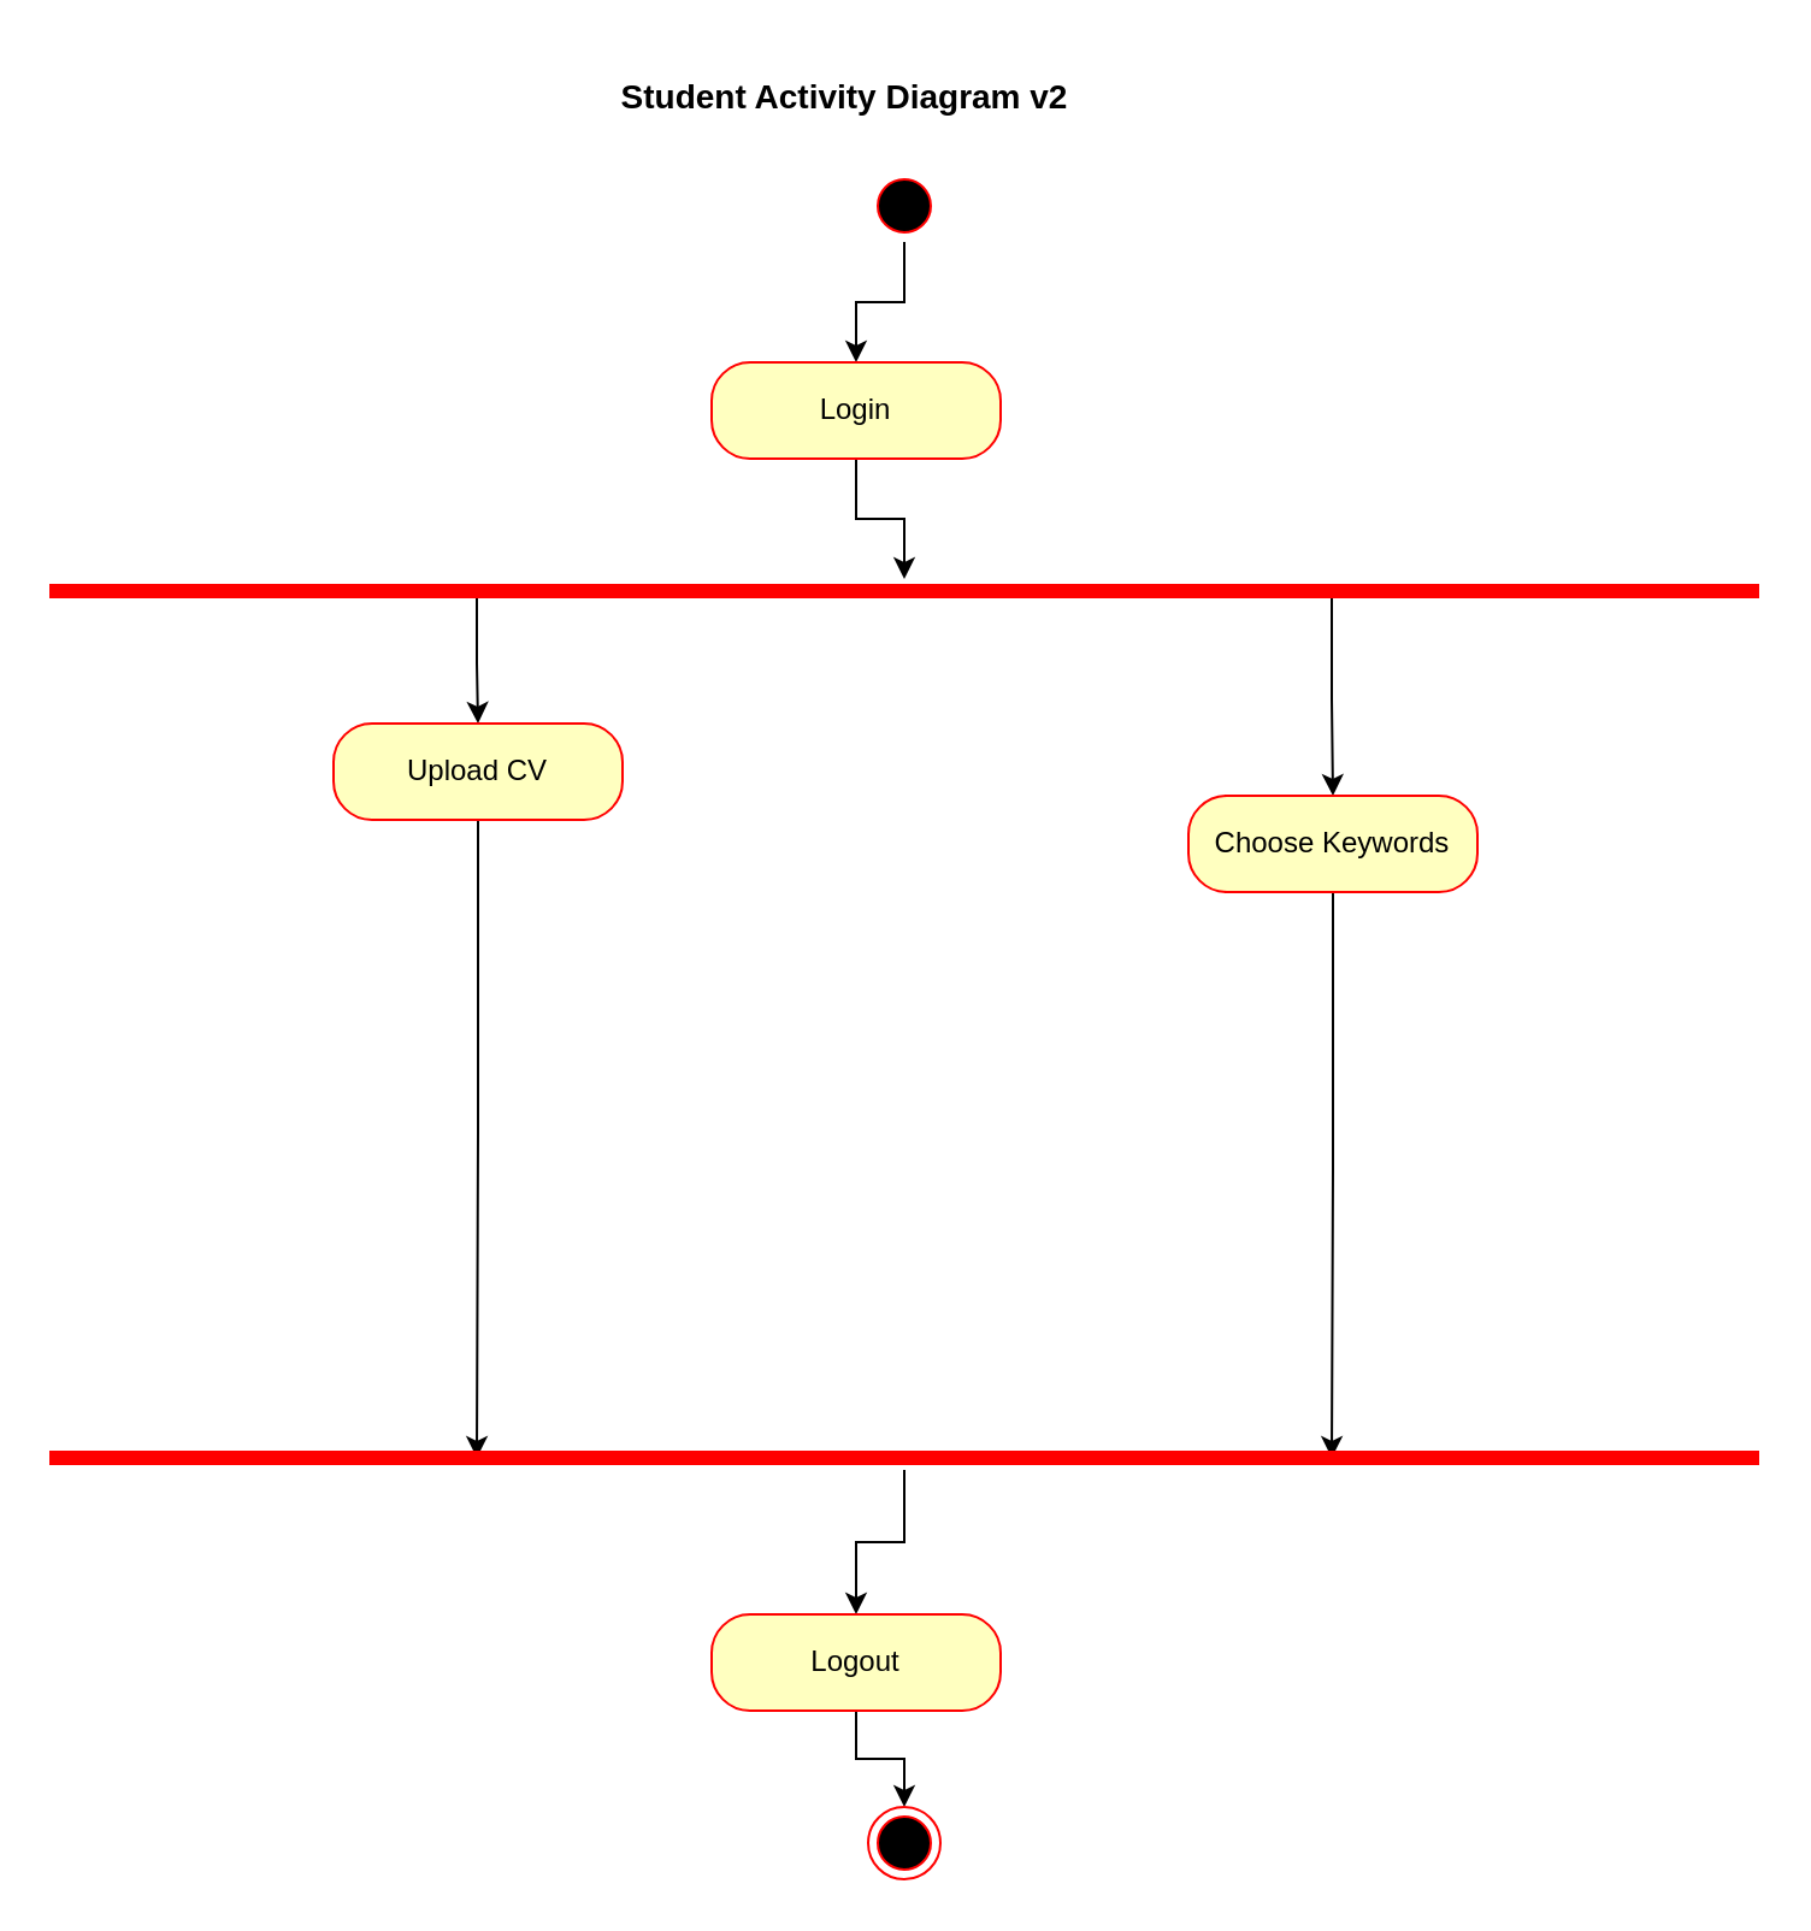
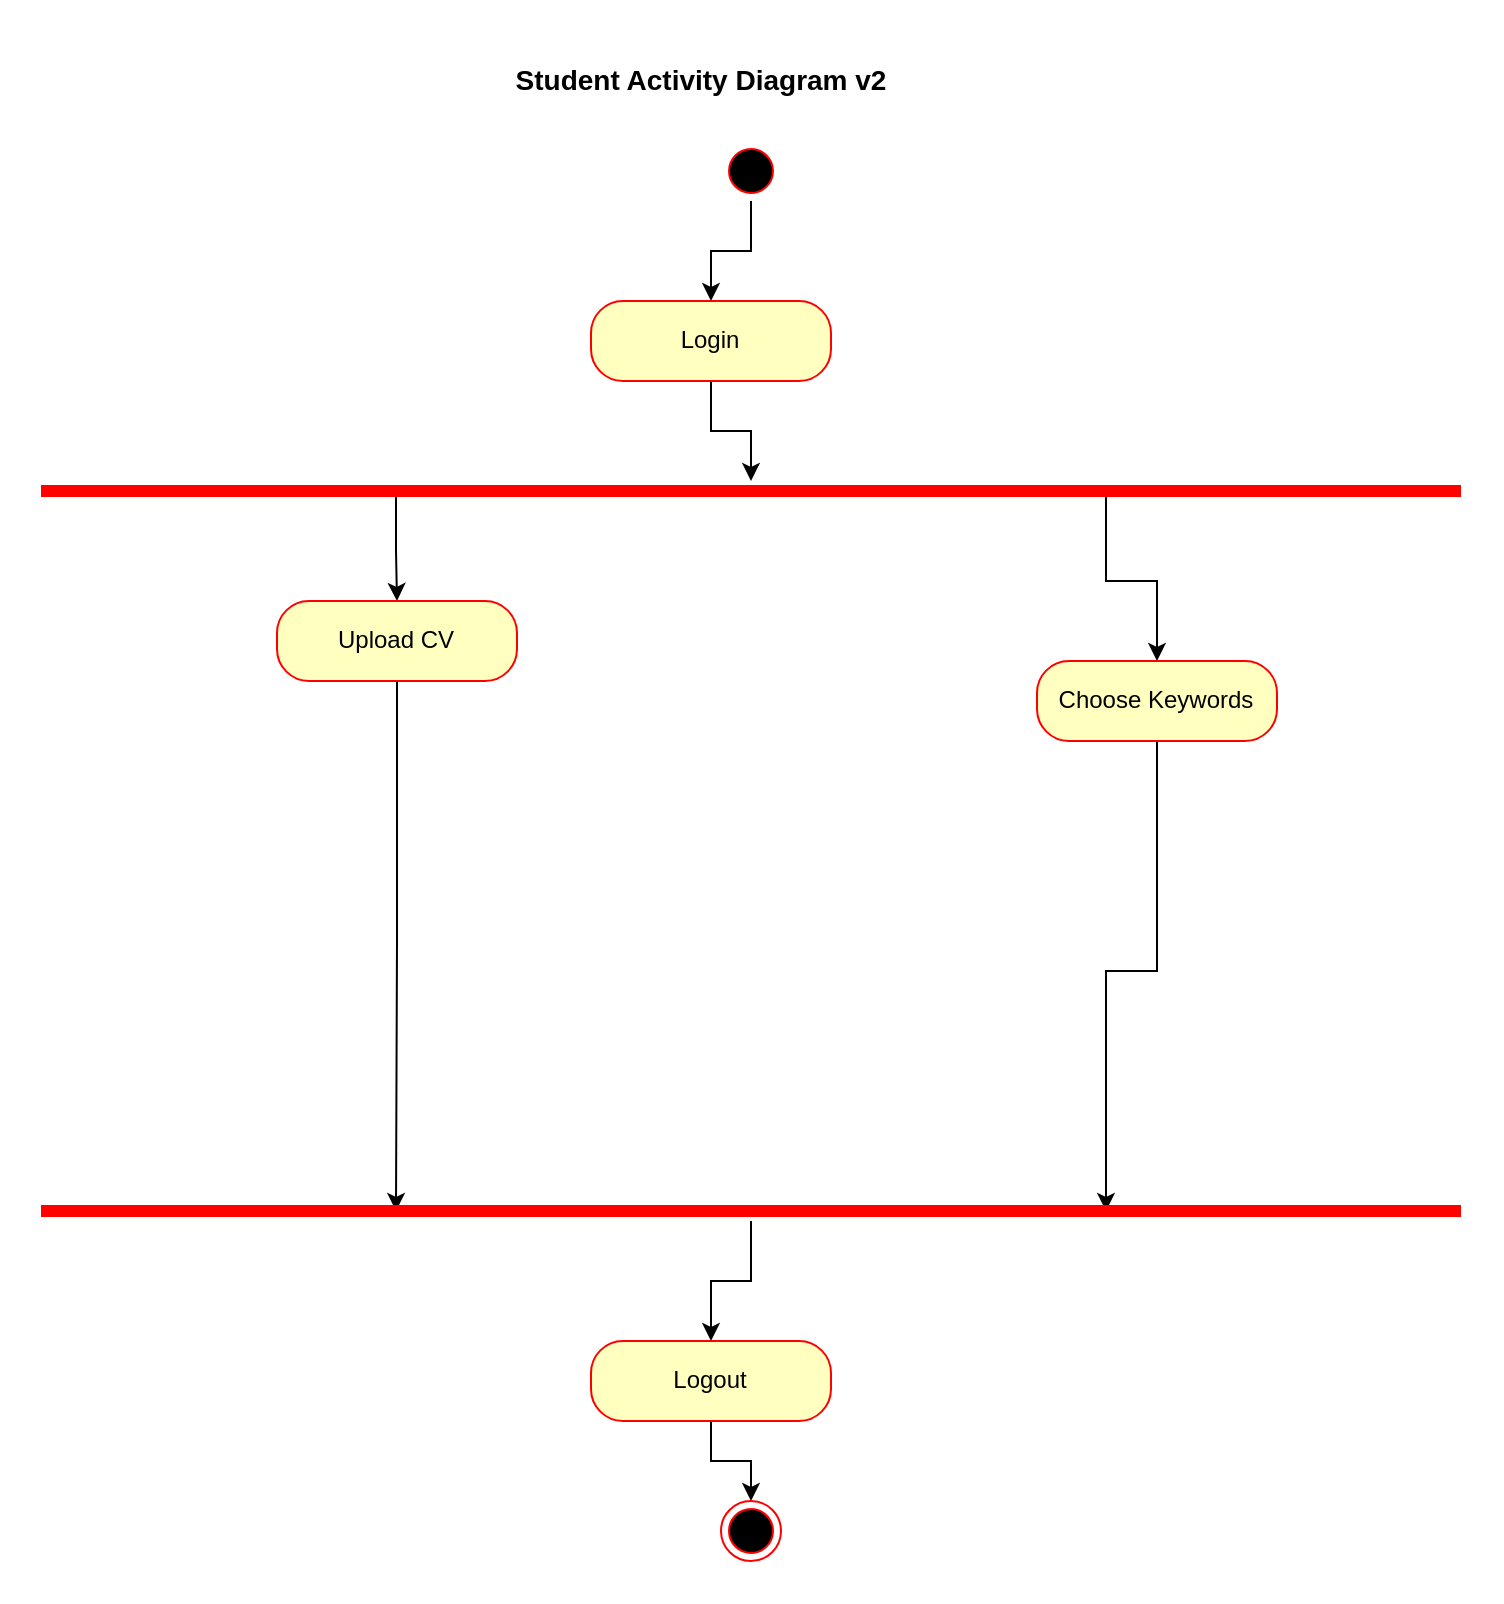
  <mxCell id="0" />
  <mxCell id="1" parent="0" />
  <mxCell id="2" value="" style="edgeStyle=orthogonalEdgeStyle;rounded=0;orthogonalLoop=1;jettySize=auto;html=1;fontSize=14;" edge="1" parent="1" source="3" target="5"><mxGeometry relative="1" as="geometry" /></mxCell>
  <mxCell id="3" value="" style="ellipse;html=1;shape=startState;fillColor=#000000;strokeColor=#ff0000;" parent="1" vertex="1"><mxGeometry x="360" y="70" width="30" height="30" as="geometry" /></mxCell>
  <mxCell id="4" style="edgeStyle=orthogonalEdgeStyle;rounded=0;orthogonalLoop=1;jettySize=auto;html=1;fontSize=14;" edge="1" parent="1" source="5" target="9"><mxGeometry relative="1" as="geometry" /></mxCell>
  <mxCell id="5" value="Login" style="rounded=1;whiteSpace=wrap;html=1;arcSize=40;fontColor=#000000;fillColor=#ffffc0;strokeColor=#ff0000;" parent="1" vertex="1"><mxGeometry x="295" y="150" width="120" height="40" as="geometry" /></mxCell>
  <mxCell id="6" value="Student Activity Diagram v2" style="text;strokeColor=none;fillColor=none;html=1;fontSize=14;fontStyle=1;verticalAlign=middle;align=center;" vertex="1" parent="1"><mxGeometry x="300" y="20" width="100" height="40" as="geometry" /></mxCell>
  <mxCell id="7" style="edgeStyle=orthogonalEdgeStyle;rounded=0;orthogonalLoop=1;jettySize=auto;html=1;exitX=0.25;exitY=0.5;exitDx=0;exitDy=0;exitPerimeter=0;fontSize=14;" edge="1" parent="1" source="9" target="11"><mxGeometry relative="1" as="geometry"><mxPoint x="198" y="260" as="targetPoint" /></mxGeometry></mxCell>
  <mxCell id="8" style="edgeStyle=orthogonalEdgeStyle;rounded=0;orthogonalLoop=1;jettySize=auto;html=1;exitX=0.75;exitY=0.5;exitDx=0;exitDy=0;exitPerimeter=0;fontSize=14;entryX=0.5;entryY=0;entryDx=0;entryDy=0;" edge="1" parent="1" source="9" target="13"><mxGeometry relative="1" as="geometry"><mxPoint x="553" y="260" as="targetPoint" /></mxGeometry></mxCell>
  <mxCell id="9" value="" style="shape=line;html=1;strokeWidth=6;strokeColor=#ff0000;fontSize=14;" vertex="1" parent="1"><mxGeometry x="20" y="240" width="710" height="10" as="geometry" /></mxCell>
  <mxCell id="10" style="edgeStyle=orthogonalEdgeStyle;rounded=0;orthogonalLoop=1;jettySize=auto;html=1;entryX=0.25;entryY=0.5;entryDx=0;entryDy=0;entryPerimeter=0;fontSize=14;" edge="1" parent="1" source="11" target="15"><mxGeometry relative="1" as="geometry" /></mxCell>
  <mxCell id="11" value="Upload CV" style="rounded=1;whiteSpace=wrap;html=1;arcSize=40;fontColor=#000000;fillColor=#ffffc0;strokeColor=#ff0000;" vertex="1" parent="1"><mxGeometry x="138" y="300" width="120" height="40" as="geometry" /></mxCell>
  <mxCell id="12" style="edgeStyle=orthogonalEdgeStyle;rounded=0;orthogonalLoop=1;jettySize=auto;html=1;entryX=0.75;entryY=0.5;entryDx=0;entryDy=0;entryPerimeter=0;fontSize=14;" edge="1" parent="1" source="13" target="15"><mxGeometry relative="1" as="geometry" /></mxCell>
- <mxCell id="13" value="Choose Keywords" style="rounded=1;whiteSpace=wrap;html=1;arcSize=40;fontColor=#000000;fillColor=#ffffc0;strokeColor=#ff0000;" vertex="1" parent="1"><mxGeometry x="493" y="330" width="120" height="40" as="geometry" /></mxCell>
+ <mxCell id="13" value="Choose Keywords" style="rounded=1;whiteSpace=wrap;html=1;arcSize=40;fontColor=#000000;fillColor=#ffffc0;strokeColor=#ff0000;" vertex="1" parent="1"><mxGeometry x="518" y="330" width="120" height="40" as="geometry" /></mxCell>
  <mxCell id="14" style="edgeStyle=orthogonalEdgeStyle;rounded=0;orthogonalLoop=1;jettySize=auto;html=1;entryX=0.5;entryY=0;entryDx=0;entryDy=0;fontSize=14;" edge="1" parent="1" source="15" target="17"><mxGeometry relative="1" as="geometry" /></mxCell>
  <mxCell id="15" value="" style="shape=line;html=1;strokeWidth=6;strokeColor=#ff0000;fontSize=14;" vertex="1" parent="1"><mxGeometry x="20" y="600" width="710" height="10" as="geometry" /></mxCell>
  <mxCell id="16" value="" style="edgeStyle=orthogonalEdgeStyle;rounded=0;orthogonalLoop=1;jettySize=auto;html=1;fontSize=14;" edge="1" parent="1" source="17" target="18"><mxGeometry relative="1" as="geometry" /></mxCell>
  <mxCell id="17" value="Logout" style="rounded=1;whiteSpace=wrap;html=1;arcSize=40;fontColor=#000000;fillColor=#ffffc0;strokeColor=#ff0000;" vertex="1" parent="1"><mxGeometry x="295" y="670" width="120" height="40" as="geometry" /></mxCell>
  <mxCell id="18" value="" style="ellipse;html=1;shape=endState;fillColor=#000000;strokeColor=#ff0000;fontSize=14;" vertex="1" parent="1"><mxGeometry x="360" y="750" width="30" height="30" as="geometry" /></mxCell>
